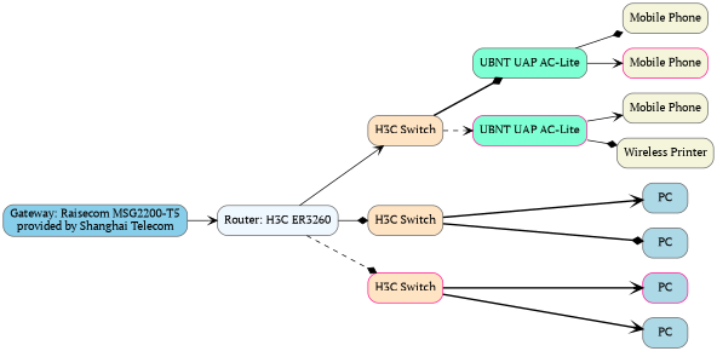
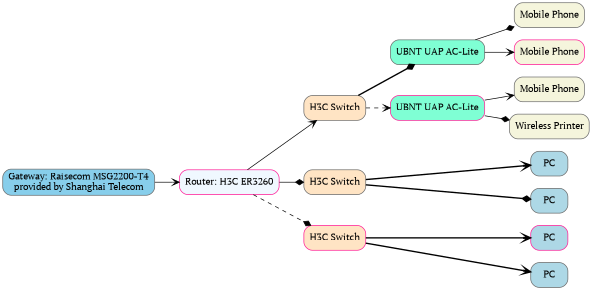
  digraph {
    fontname="PT Serif"
    rankdir=LR
    node [color=gray40 fillcolor=lightblue fontname="PT Serif" shape=box style="rounded,filled"]
    edge [arrowhead=vee fontname="PT Serif" style=solid]
    n1 [fillcolor=bisque label="H3C Switch"]
    n2 [fillcolor=bisque label="H3C Switch"]
    n3 [color=deeppink fillcolor=bisque label="H3C Switch"]
    n4 [fillcolor=aquamarine label="UBNT UAP AC-Lite"]
    n5 [color=deeppink fillcolor=aquamarine label="UBNT UAP AC-Lite"]
    n6 [label=PC]
    n7 [label=PC]
    n8 [color=deeppink label=PC]
    n9 [label=PC]
    n10 [fillcolor=beige label="Mobile Phone"]
    n11 [color=deeppink fillcolor=beige label="Mobile Phone"]
    n12 [fillcolor=beige label="Mobile Phone"]
    n13 [fillcolor=beige label="Wireless Printer"]
-   n14 [fillcolor=skyblue label="Gateway: Raisecom MSG2200-T5\nprovided by Shanghai Telecom"]
-   n15 [fillcolor=aliceblue label="Router: H3C ER3260"]
+   n14 [fillcolor=skyblue label="Gateway: Raisecom MSG2200-T4\nprovided by Shanghai Telecom"]
+   n15 [color=deeppink fillcolor=aliceblue label="Router: H3C ER3260"]
    subgraph sub_1 {
      rank=same
      n1
      n2
      n3
    }
    subgraph sub_2 {
      rank=same
      n4
      n5
    }
    subgraph sub_3 {
      rank=same
      n6
      n7
      n8
      n9
      n10
      n11
      n12
      n13
    }
    subgraph sub_4 {
      rank=max
      n10
    }
    n1 -> n4 [arrowhead=diamond style=bold]
    n1 -> n5 [style=dashed]
    n2 -> n6 [style=bold]
    n2 -> n7 [arrowhead=diamond style=bold]
    n3 -> n8 [style=bold]
    n3 -> n9 [style=bold]
    n4 -> n10 [arrowhead=diamond]
    n4 -> n11
    n5 -> n12
    n5 -> n13 [arrowhead=diamond]
    n14 -> n15
    n15 -> n1
    n15 -> n2 [arrowhead=diamond]
    n15 -> n3 [arrowhead=diamond style=dashed]
  }
